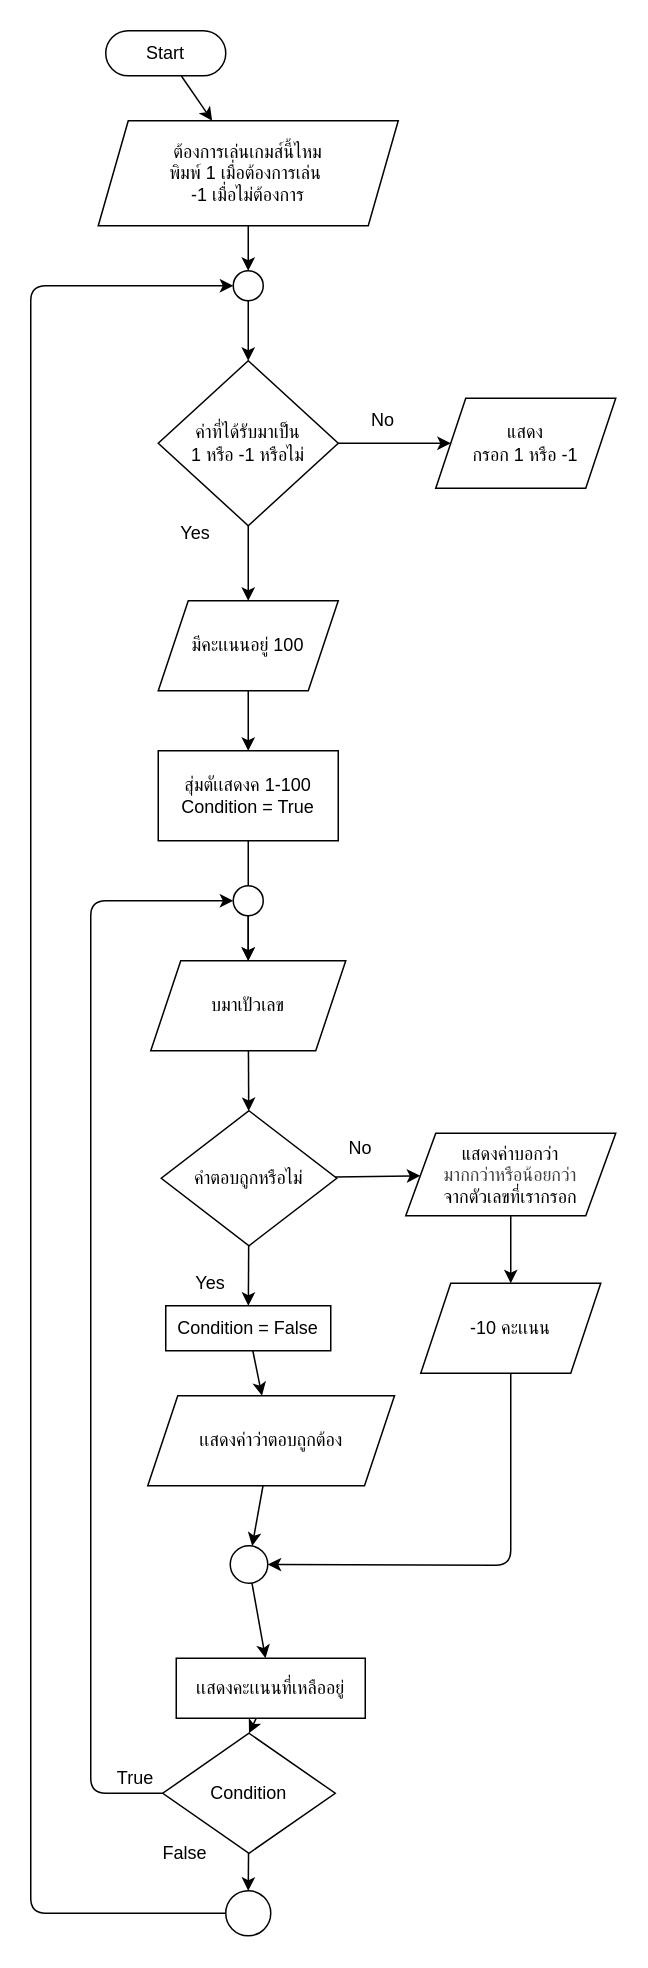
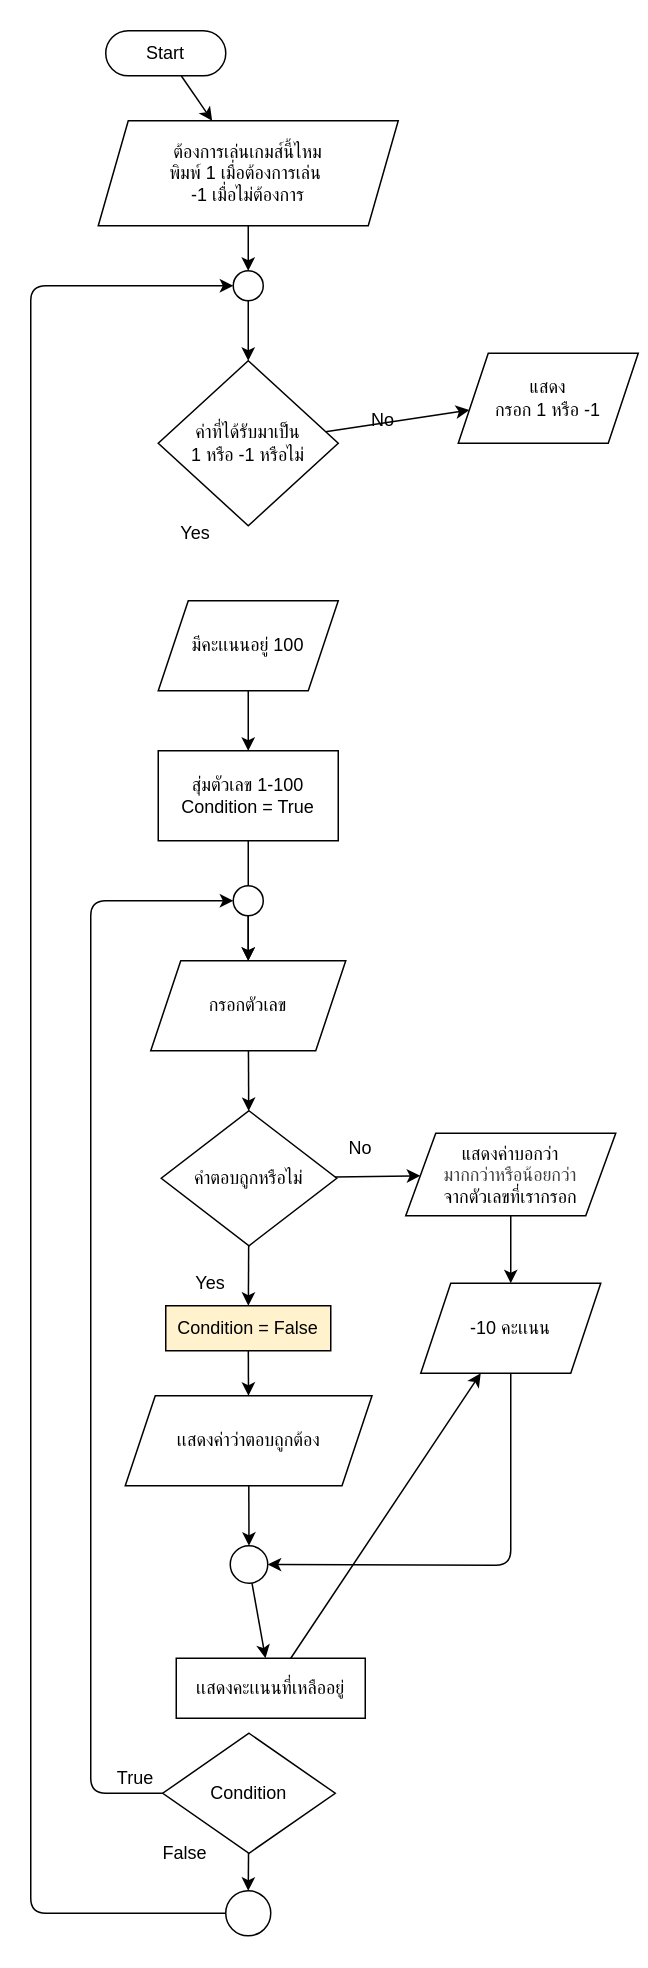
  <mxCell id="0" />
  <mxCell id="1" parent="0" />
  <mxCell id="2" value="" style="edgeStyle=none;html=1;" parent="1" source="3" target="5" edge="1"><mxGeometry relative="1" as="geometry" /></mxCell>
  <mxCell id="3" value="Start" style="html=1;dashed=0;whiteSpace=wrap;shape=mxgraph.dfd.start" parent="1" vertex="1"><mxGeometry x="70" y="20" width="80" height="30" as="geometry" /></mxCell>
  <mxCell id="4" value="" style="edgeStyle=none;html=1;" edge="1" parent="1" source="5" target="42"><mxGeometry relative="1" as="geometry" /></mxCell>
  <mxCell id="5" value="ต้องการเล่นเกมส์นี้ไหม&lt;div&gt;พิมพ์ 1 เมื่อต้องการเล่น&amp;nbsp;&lt;/div&gt;&lt;div&gt;-1 เมื่อไม่ต้องการ&lt;/div&gt;" style="shape=parallelogram;perimeter=parallelogramPerimeter;whiteSpace=wrap;html=1;fixedSize=1;" parent="1" vertex="1"><mxGeometry x="65" y="80" width="200" height="70" as="geometry" /></mxCell>
  <mxCell id="6" value="" style="edgeStyle=none;html=1;" parent="1" source="8" target="9" edge="1"><mxGeometry relative="1" as="geometry" /></mxCell>
- <mxCell id="7" value="" style="edgeStyle=none;html=1;" parent="1" source="8" target="11" edge="1"><mxGeometry relative="1" as="geometry" /></mxCell>
  <mxCell id="8" value="ค่าที่ได้รับมาเป็น&lt;div&gt;1 หรือ -1 หรือไม่&lt;/div&gt;" style="rhombus;whiteSpace=wrap;html=1;" parent="1" vertex="1"><mxGeometry x="105" y="240" width="120" height="110" as="geometry" /></mxCell>
- <mxCell id="9" value="แสดง&lt;div&gt;กรอก 1 หรือ -1&lt;/div&gt;" style="shape=parallelogram;perimeter=parallelogramPerimeter;whiteSpace=wrap;html=1;fixedSize=1;" parent="1" vertex="1"><mxGeometry x="290" y="265" width="120" height="60" as="geometry" /></mxCell>
+ <mxCell id="9" value="แสดง&lt;div&gt;กรอก 1 หรือ -1&lt;/div&gt;" style="shape=parallelogram;perimeter=parallelogramPerimeter;whiteSpace=wrap;html=1;fixedSize=1;" parent="1" vertex="1"><mxGeometry x="305" y="235" width="120" height="60" as="geometry" /></mxCell>
  <mxCell id="10" value="" style="edgeStyle=none;html=1;" edge="1" parent="1" source="11" target="15"><mxGeometry relative="1" as="geometry" /></mxCell>
  <mxCell id="11" value="มีคะเเนนอยู่ 100" style="shape=parallelogram;perimeter=parallelogramPerimeter;whiteSpace=wrap;html=1;fixedSize=1;" parent="1" vertex="1"><mxGeometry x="105" y="400" width="120" height="60" as="geometry" /></mxCell>
  <mxCell id="12" value="No" style="text;html=1;align=center;verticalAlign=middle;whiteSpace=wrap;rounded=0;" parent="1" vertex="1"><mxGeometry x="225" y="265" width="60" height="30" as="geometry" /></mxCell>
  <mxCell id="13" value="Yes" style="text;html=1;align=center;verticalAlign=middle;whiteSpace=wrap;rounded=0;" parent="1" vertex="1"><mxGeometry x="100" y="340" width="60" height="30" as="geometry" /></mxCell>
  <mxCell id="14" value="" style="edgeStyle=none;html=1;" edge="1" parent="1" source="15" target="23"><mxGeometry relative="1" as="geometry" /></mxCell>
- <mxCell id="15" value="สุ่มตัเเสดงค 1-100&lt;div&gt;Condition = True&lt;/div&gt;" style="rounded=0;whiteSpace=wrap;html=1;" parent="1" vertex="1"><mxGeometry x="105" y="500" width="120" height="60" as="geometry" /></mxCell>
+ <mxCell id="15" value="สุ่มตัวเลข 1-100&lt;div&gt;Condition = True&lt;/div&gt;" style="rounded=0;whiteSpace=wrap;html=1;" parent="1" vertex="1"><mxGeometry x="105" y="500" width="120" height="60" as="geometry" /></mxCell>
  <mxCell id="16" style="edgeStyle=none;html=1;entryX=0;entryY=0.5;entryDx=0;entryDy=0;" edge="1" parent="1" source="18" target="21"><mxGeometry relative="1" as="geometry"><Array as="points"><mxPoint x="60" y="1195" /><mxPoint x="60" y="880" /><mxPoint x="60" y="720" /><mxPoint x="60" y="600" /></Array></mxGeometry></mxCell>
  <mxCell id="17" value="" style="edgeStyle=none;html=1;" edge="1" parent="1" source="18" target="43"><mxGeometry relative="1" as="geometry" /></mxCell>
  <mxCell id="18" value="Condition" style="rhombus;whiteSpace=wrap;html=1;" vertex="1" parent="1"><mxGeometry x="108" y="1155" width="115" height="80" as="geometry" /></mxCell>
  <mxCell id="19" value="False" style="text;html=1;align=center;verticalAlign=middle;whiteSpace=wrap;rounded=0;rotation=0;" vertex="1" parent="1"><mxGeometry x="93" y="1220" width="60" height="30" as="geometry" /></mxCell>
  <mxCell id="20" value="" style="edgeStyle=none;html=1;" edge="1" parent="1" source="21" target="23"><mxGeometry relative="1" as="geometry" /></mxCell>
  <mxCell id="21" value="" style="ellipse;whiteSpace=wrap;html=1;aspect=fixed;" vertex="1" parent="1"><mxGeometry x="155" y="590" width="20" height="20" as="geometry" /></mxCell>
  <mxCell id="22" value="" style="edgeStyle=none;html=1;" edge="1" parent="1" source="23" target="31"><mxGeometry relative="1" as="geometry" /></mxCell>
- <mxCell id="23" value="บมาเปัวเลข" style="shape=parallelogram;perimeter=parallelogramPerimeter;whiteSpace=wrap;html=1;fixedSize=1;" vertex="1" parent="1"><mxGeometry x="100" y="640" width="130" height="60" as="geometry" /></mxCell>
+ <mxCell id="23" value="กรอกตัวเลข" style="shape=parallelogram;perimeter=parallelogramPerimeter;whiteSpace=wrap;html=1;fixedSize=1;" vertex="1" parent="1"><mxGeometry x="100" y="640" width="130" height="60" as="geometry" /></mxCell>
  <mxCell id="24" value="" style="edgeStyle=none;html=1;" edge="1" parent="1" source="25" target="37"><mxGeometry relative="1" as="geometry" /></mxCell>
  <mxCell id="25" value="แสดงค่าบอกว่า&lt;div&gt;&lt;span style=&quot;color: rgb(63, 63, 63); background-color: transparent;&quot;&gt;มากกว่าหรือน้อยกว่า&lt;/span&gt;&lt;div&gt;&lt;div&gt;จากตัวเลขที่เรากรอก&lt;/div&gt;&lt;/div&gt;&lt;/div&gt;" style="shape=parallelogram;perimeter=parallelogramPerimeter;whiteSpace=wrap;html=1;fixedSize=1;" vertex="1" parent="1"><mxGeometry x="270" y="755" width="140" height="55" as="geometry" /></mxCell>
  <mxCell id="26" value="True" style="text;html=1;align=center;verticalAlign=middle;whiteSpace=wrap;rounded=0;" vertex="1" parent="1"><mxGeometry x="60" y="1170" width="60" height="30" as="geometry" /></mxCell>
  <mxCell id="27" value="" style="edgeStyle=none;html=1;" edge="1" parent="1" source="28" target="39"><mxGeometry relative="1" as="geometry" /></mxCell>
- <mxCell id="28" value="&lt;div&gt;เเสดงค่าว่าตอบถูกต้อง&lt;/div&gt;" style="shape=parallelogram;perimeter=parallelogramPerimeter;whiteSpace=wrap;html=1;fixedSize=1;" vertex="1" parent="1"><mxGeometry x="98" y="930" width="164.5" height="60" as="geometry" /></mxCell>
+ <mxCell id="28" value="&lt;div&gt;เเสดงค่าว่าตอบถูกต้อง&lt;/div&gt;" style="shape=parallelogram;perimeter=parallelogramPerimeter;whiteSpace=wrap;html=1;fixedSize=1;" vertex="1" parent="1"><mxGeometry x="83" y="930" width="164.5" height="60" as="geometry" /></mxCell>
  <mxCell id="29" value="" style="edgeStyle=none;html=1;" edge="1" parent="1" source="31" target="35"><mxGeometry relative="1" as="geometry" /></mxCell>
  <mxCell id="30" value="" style="edgeStyle=none;html=1;" edge="1" parent="1" source="31" target="25"><mxGeometry relative="1" as="geometry" /></mxCell>
  <mxCell id="31" value="คำตอบถูกหรือไม่" style="rhombus;whiteSpace=wrap;html=1;" vertex="1" parent="1"><mxGeometry x="107" y="740" width="117" height="90" as="geometry" /></mxCell>
  <mxCell id="32" value="No" style="text;html=1;align=center;verticalAlign=middle;whiteSpace=wrap;rounded=0;" vertex="1" parent="1"><mxGeometry x="210" y="750" width="60" height="30" as="geometry" /></mxCell>
  <mxCell id="33" value="Yes" style="text;html=1;align=center;verticalAlign=middle;whiteSpace=wrap;rounded=0;" vertex="1" parent="1"><mxGeometry x="110" y="840" width="60" height="30" as="geometry" /></mxCell>
  <mxCell id="34" value="" style="edgeStyle=none;html=1;" edge="1" parent="1" source="35" target="28"><mxGeometry relative="1" as="geometry" /></mxCell>
- <mxCell id="35" value="Condition = False" style="rounded=0;whiteSpace=wrap;html=1;" vertex="1" parent="1"><mxGeometry x="110" y="870" width="110" height="30" as="geometry" /></mxCell>
+ <mxCell id="35" value="Condition = False" style="rounded=0;whiteSpace=wrap;html=1;fillColor=#fff2cc;" vertex="1" parent="1"><mxGeometry x="110" y="870" width="110" height="30" as="geometry" /></mxCell>
  <mxCell id="36" style="edgeStyle=none;html=1;entryX=1;entryY=0.5;entryDx=0;entryDy=0;" edge="1" parent="1" source="37" target="39"><mxGeometry relative="1" as="geometry"><Array as="points"><mxPoint x="340" y="1043" /></Array></mxGeometry></mxCell>
  <mxCell id="37" value="-10 คะเเนน" style="shape=parallelogram;perimeter=parallelogramPerimeter;whiteSpace=wrap;html=1;fixedSize=1;" vertex="1" parent="1"><mxGeometry x="280" y="855" width="120" height="60" as="geometry" /></mxCell>
  <mxCell id="38" value="" style="edgeStyle=none;html=1;" edge="1" parent="1" source="39" target="45"><mxGeometry relative="1" as="geometry" /></mxCell>
  <mxCell id="39" value="" style="ellipse;whiteSpace=wrap;html=1;aspect=fixed;" vertex="1" parent="1"><mxGeometry x="153" y="1030" width="25" height="25" as="geometry" /></mxCell>
  <mxCell id="40" style="edgeStyle=none;html=1;entryX=0;entryY=0.5;entryDx=0;entryDy=0;exitX=0;exitY=0.5;exitDx=0;exitDy=0;" edge="1" parent="1" source="43" target="42"><mxGeometry relative="1" as="geometry"><mxPoint x="108" y="1285" as="sourcePoint" /><Array as="points"><mxPoint x="20" y="1275" /><mxPoint x="20" y="690" /><mxPoint x="20" y="190" /></Array></mxGeometry></mxCell>
  <mxCell id="41" value="" style="edgeStyle=none;html=1;" edge="1" parent="1" source="42" target="8"><mxGeometry relative="1" as="geometry" /></mxCell>
  <mxCell id="42" value="" style="ellipse;whiteSpace=wrap;html=1;aspect=fixed;" vertex="1" parent="1"><mxGeometry x="155" y="180" width="20" height="20" as="geometry" /></mxCell>
  <mxCell id="43" value="" style="ellipse;whiteSpace=wrap;html=1;aspect=fixed;" vertex="1" parent="1"><mxGeometry x="150" y="1260" width="30" height="30" as="geometry" /></mxCell>
- <mxCell id="44" style="edgeStyle=none;html=1;entryX=0.5;entryY=0;entryDx=0;entryDy=0;" edge="1" parent="1" source="45" target="18"><mxGeometry relative="1" as="geometry" /></mxCell>
+ <mxCell id="44" style="edgeStyle=none;html=1;" edge="1" parent="1" source="45" target="37"><mxGeometry relative="1" as="geometry" /></mxCell>
  <mxCell id="45" value="เเสดงคะเเนนที่เหลืออยู่" style="rounded=0;whiteSpace=wrap;html=1;" vertex="1" parent="1"><mxGeometry x="117" y="1105" width="126" height="40" as="geometry" /></mxCell>
